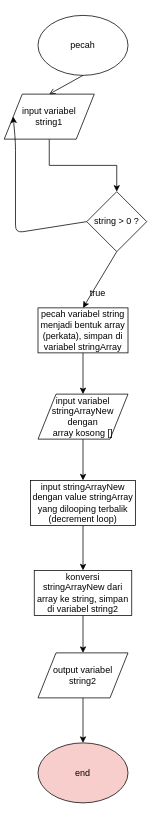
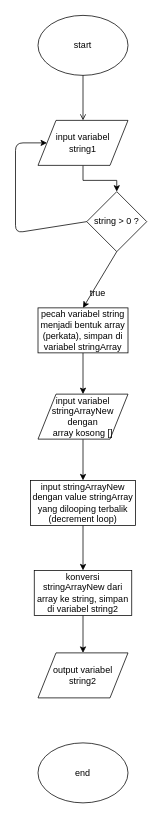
  <mxCell id="0" />
  <mxCell id="1" parent="0" />
- <mxCell id="2" value="pecah" style="ellipse;whiteSpace=wrap;html=1;" parent="1" vertex="1"><mxGeometry x="50" y="20" width="120" height="80" as="geometry" /></mxCell>
+ <mxCell id="2" value="start" style="ellipse;whiteSpace=wrap;html=1;" parent="1" vertex="1"><mxGeometry x="50" y="20" width="120" height="80" as="geometry" /></mxCell>
  <mxCell id="3" style="edgeStyle=orthogonalEdgeStyle;rounded=0;orthogonalLoop=1;jettySize=auto;html=1;" parent="1" source="4" target="8" edge="1"><mxGeometry relative="1" as="geometry" /></mxCell>
- <mxCell id="4" value="input variabel &lt;br&gt;string1" style="shape=parallelogram;perimeter=parallelogramPerimeter;whiteSpace=wrap;html=1;" parent="1" vertex="1"><mxGeometry x="5" y="125" width="120" height="60" as="geometry" /></mxCell>
+ <mxCell id="4" value="input variabel &lt;br&gt;string1" style="shape=parallelogram;perimeter=parallelogramPerimeter;whiteSpace=wrap;html=1;" parent="1" vertex="1"><mxGeometry x="50" y="160" width="120" height="60" as="geometry" /></mxCell>
  <mxCell id="5" value="" style="endArrow=open;html=1;exitX=0.5;exitY=1;exitDx=0;exitDy=0;entryX=0.5;entryY=0;entryDx=0;entryDy=0;" parent="1" source="2" target="4" edge="1"><mxGeometry width="50" height="50" relative="1" as="geometry"><mxPoint x="-100" y="170" as="sourcePoint" /><mxPoint x="-50" y="120" as="targetPoint" /></mxGeometry></mxCell>
  <mxCell id="6" style="edgeStyle=orthogonalEdgeStyle;rounded=0;orthogonalLoop=1;jettySize=auto;html=1;" parent="1" source="7" target="13" edge="1"><mxGeometry relative="1" as="geometry" /></mxCell>
  <mxCell id="7" value="pecah variabel string menjadi bentuk array (perkata), simpan di variabel stringArray" style="rounded=0;whiteSpace=wrap;html=1;" parent="1" vertex="1"><mxGeometry x="50" y="410" width="120" height="60" as="geometry" /></mxCell>
  <mxCell id="8" value="string &amp;gt; 0 ?" style="rhombus;whiteSpace=wrap;html=1;" parent="1" vertex="1"><mxGeometry x="115" y="255" width="80" height="80" as="geometry" /></mxCell>
  <mxCell id="9" value="" style="endArrow=classic;html=1;exitX=0.5;exitY=1;exitDx=0;exitDy=0;entryX=0.5;entryY=0;entryDx=0;entryDy=0;" parent="1" source="8" target="7" edge="1"><mxGeometry width="50" height="50" relative="1" as="geometry"><mxPoint x="-90" y="340" as="sourcePoint" /><mxPoint x="-40" y="290" as="targetPoint" /></mxGeometry></mxCell>
  <mxCell id="10" value="" style="endArrow=classic;html=1;exitX=0;exitY=0.5;exitDx=0;exitDy=0;entryX=0;entryY=0.5;entryDx=0;entryDy=0;" parent="1" source="8" target="4" edge="1"><mxGeometry width="50" height="50" relative="1" as="geometry"><mxPoint x="-110" y="340" as="sourcePoint" /><mxPoint x="-60" y="290" as="targetPoint" /><Array as="points"><mxPoint x="20" y="310" /><mxPoint x="20" y="190" /></Array></mxGeometry></mxCell>
  <mxCell id="11" value="true" style="text;html=1;strokeColor=none;fillColor=none;align=center;verticalAlign=middle;whiteSpace=wrap;rounded=0;" parent="1" vertex="1"><mxGeometry x="110" y="380" width="40" height="20" as="geometry" /></mxCell>
  <mxCell id="12" style="edgeStyle=orthogonalEdgeStyle;rounded=0;orthogonalLoop=1;jettySize=auto;html=1;entryX=0.5;entryY=0;entryDx=0;entryDy=0;" parent="1" source="13" target="15" edge="1"><mxGeometry relative="1" as="geometry" /></mxCell>
  <mxCell id="13" value="input variabel stringArrayNew dengan &lt;br&gt;array kosong []" style="shape=parallelogram;perimeter=parallelogramPerimeter;whiteSpace=wrap;html=1;" parent="1" vertex="1"><mxGeometry x="50" y="525" width="120" height="60" as="geometry" /></mxCell>
  <mxCell id="14" style="edgeStyle=orthogonalEdgeStyle;rounded=0;orthogonalLoop=1;jettySize=auto;html=1;" parent="1" source="15" target="17" edge="1"><mxGeometry relative="1" as="geometry" /></mxCell>
  <mxCell id="15" value="input stringArrayNew dengan value stringArray yang dilooping terbalik (decrement loop)" style="rounded=0;whiteSpace=wrap;html=1;" parent="1" vertex="1"><mxGeometry x="40" y="640" width="140" height="60" as="geometry" /></mxCell>
  <mxCell id="16" style="edgeStyle=orthogonalEdgeStyle;rounded=0;orthogonalLoop=1;jettySize=auto;html=1;entryX=0.5;entryY=0;entryDx=0;entryDy=0;" edge="1" parent="1" source="17" target="19"><mxGeometry relative="1" as="geometry" /></mxCell>
  <mxCell id="17" value="konversi stringArrayNew dari array ke string, simpan di variabel string2" style="rounded=0;whiteSpace=wrap;html=1;" parent="1" vertex="1"><mxGeometry x="45" y="760" width="130" height="60" as="geometry" /></mxCell>
- <mxCell id="18" style="edgeStyle=orthogonalEdgeStyle;rounded=0;orthogonalLoop=1;jettySize=auto;html=1;" edge="1" parent="1" source="19" target="20"><mxGeometry relative="1" as="geometry" /></mxCell>
  <mxCell id="19" value="output variabel string2" style="shape=parallelogram;perimeter=parallelogramPerimeter;whiteSpace=wrap;html=1;" parent="1" vertex="1"><mxGeometry x="50" y="870" width="120" height="60" as="geometry" /></mxCell>
- <mxCell id="20" value="end" style="ellipse;whiteSpace=wrap;html=1;fillColor=#f8cecc;" parent="1" vertex="1"><mxGeometry x="50" y="990" width="120" height="80" as="geometry" /></mxCell>
+ <mxCell id="20" value="end" style="ellipse;whiteSpace=wrap;html=1;" parent="1" vertex="1"><mxGeometry x="50" y="990" width="120" height="80" as="geometry" /></mxCell>
